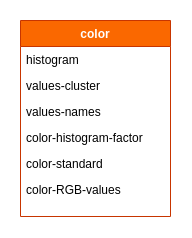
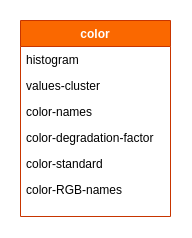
  <mxCell id="0" />
  <mxCell id="1" parent="0" />
  <mxCell id="2" value="color" style="swimlane;fontStyle=1;align=center;verticalAlign=top;childLayout=stackLayout;horizontal=1;startSize=26;horizontalStack=0;resizeParent=1;resizeLast=0;collapsible=1;marginBottom=0;rounded=0;shadow=0;strokeWidth=1;fillColor=#fa6800;strokeColor=#C73500;fontColor=#ffffff;" parent="1" vertex="1"><mxGeometry x="20" y="20" width="150" height="196" as="geometry"><mxRectangle x="230" y="140" width="160" height="26" as="alternateBounds" /></mxGeometry></mxCell>
  <mxCell id="3" value="histogram" style="text;align=left;verticalAlign=top;spacingLeft=4;spacingRight=4;overflow=hidden;rotatable=0;points=[[0,0.5],[1,0.5]];portConstraint=eastwest;fontSize=12;" parent="2" vertex="1"><mxGeometry y="26" width="150" height="26" as="geometry" /></mxCell>
  <mxCell id="4" value="values-cluster" style="text;align=left;verticalAlign=top;spacingLeft=4;spacingRight=4;overflow=hidden;rotatable=0;points=[[0,0.5],[1,0.5]];portConstraint=eastwest;rounded=0;shadow=0;html=0;fontSize=12;" parent="2" vertex="1"><mxGeometry y="52" width="150" height="26" as="geometry" /></mxCell>
- <mxCell id="5" value="values-names" style="text;align=left;verticalAlign=top;spacingLeft=4;spacingRight=4;overflow=hidden;rotatable=0;points=[[0,0.5],[1,0.5]];portConstraint=eastwest;rounded=0;shadow=0;html=0;fontSize=12;" parent="2" vertex="1"><mxGeometry y="78" width="150" height="26" as="geometry" /></mxCell>
- <mxCell id="6" value="color-histogram-factor" style="text;align=left;verticalAlign=top;spacingLeft=4;spacingRight=4;overflow=hidden;rotatable=0;points=[[0,0.5],[1,0.5]];portConstraint=eastwest;fontSize=12;" parent="2" vertex="1"><mxGeometry y="104" width="150" height="26" as="geometry" /></mxCell>
+ <mxCell id="5" value="color-names" style="text;align=left;verticalAlign=top;spacingLeft=4;spacingRight=4;overflow=hidden;rotatable=0;points=[[0,0.5],[1,0.5]];portConstraint=eastwest;rounded=0;shadow=0;html=0;fontSize=12;" parent="2" vertex="1"><mxGeometry y="78" width="150" height="26" as="geometry" /></mxCell>
+ <mxCell id="6" value="color-degradation-factor" style="text;align=left;verticalAlign=top;spacingLeft=4;spacingRight=4;overflow=hidden;rotatable=0;points=[[0,0.5],[1,0.5]];portConstraint=eastwest;fontSize=12;" parent="2" vertex="1"><mxGeometry y="104" width="150" height="26" as="geometry" /></mxCell>
  <mxCell id="7" value="color-standard" style="text;align=left;verticalAlign=top;spacingLeft=4;spacingRight=4;overflow=hidden;rotatable=0;points=[[0,0.5],[1,0.5]];portConstraint=eastwest;fontSize=12;" parent="2" vertex="1"><mxGeometry y="130" width="150" height="26" as="geometry" /></mxCell>
- <mxCell id="8" value="color-RGB-values" style="text;align=left;verticalAlign=top;spacingLeft=4;spacingRight=4;overflow=hidden;rotatable=0;points=[[0,0.5],[1,0.5]];portConstraint=eastwest;fontSize=12;" parent="2" vertex="1"><mxGeometry y="156" width="150" height="26" as="geometry" /></mxCell>
+ <mxCell id="8" value="color-RGB-names" style="text;align=left;verticalAlign=top;spacingLeft=4;spacingRight=4;overflow=hidden;rotatable=0;points=[[0,0.5],[1,0.5]];portConstraint=eastwest;fontSize=12;" parent="2" vertex="1"><mxGeometry y="156" width="150" height="26" as="geometry" /></mxCell>
